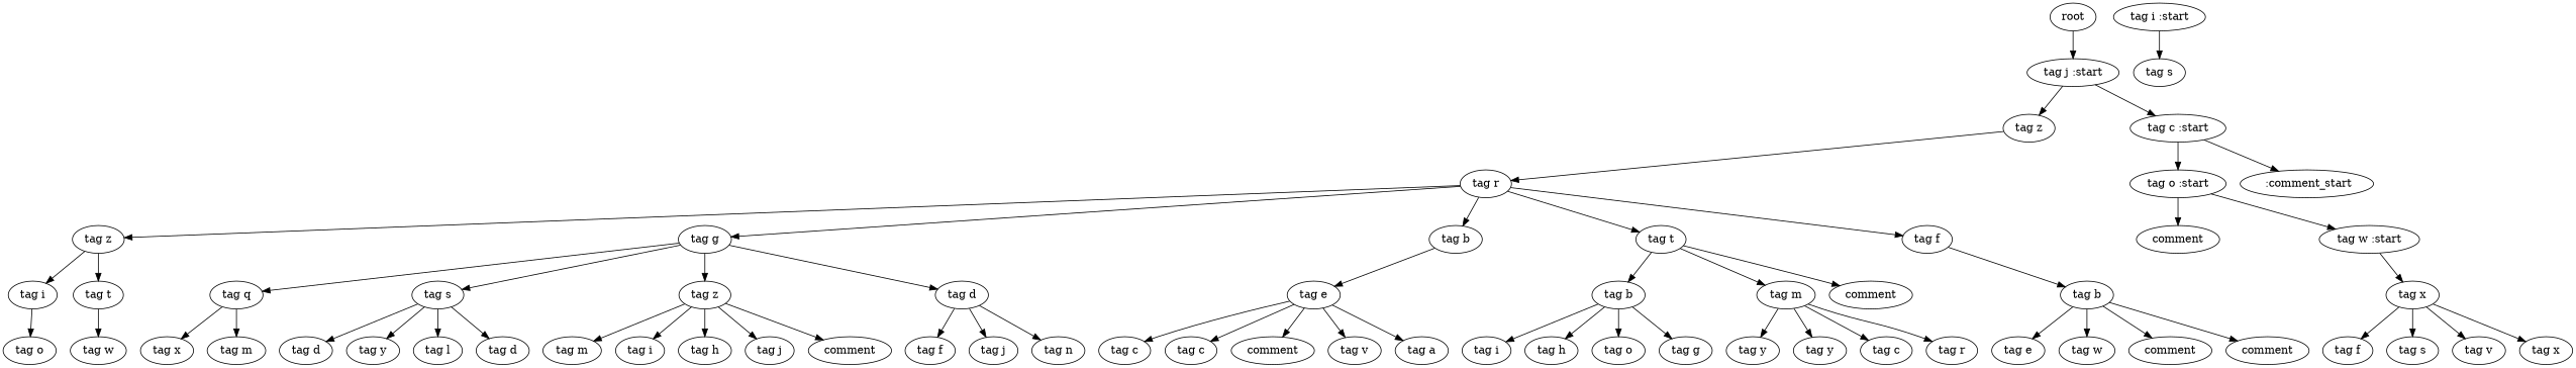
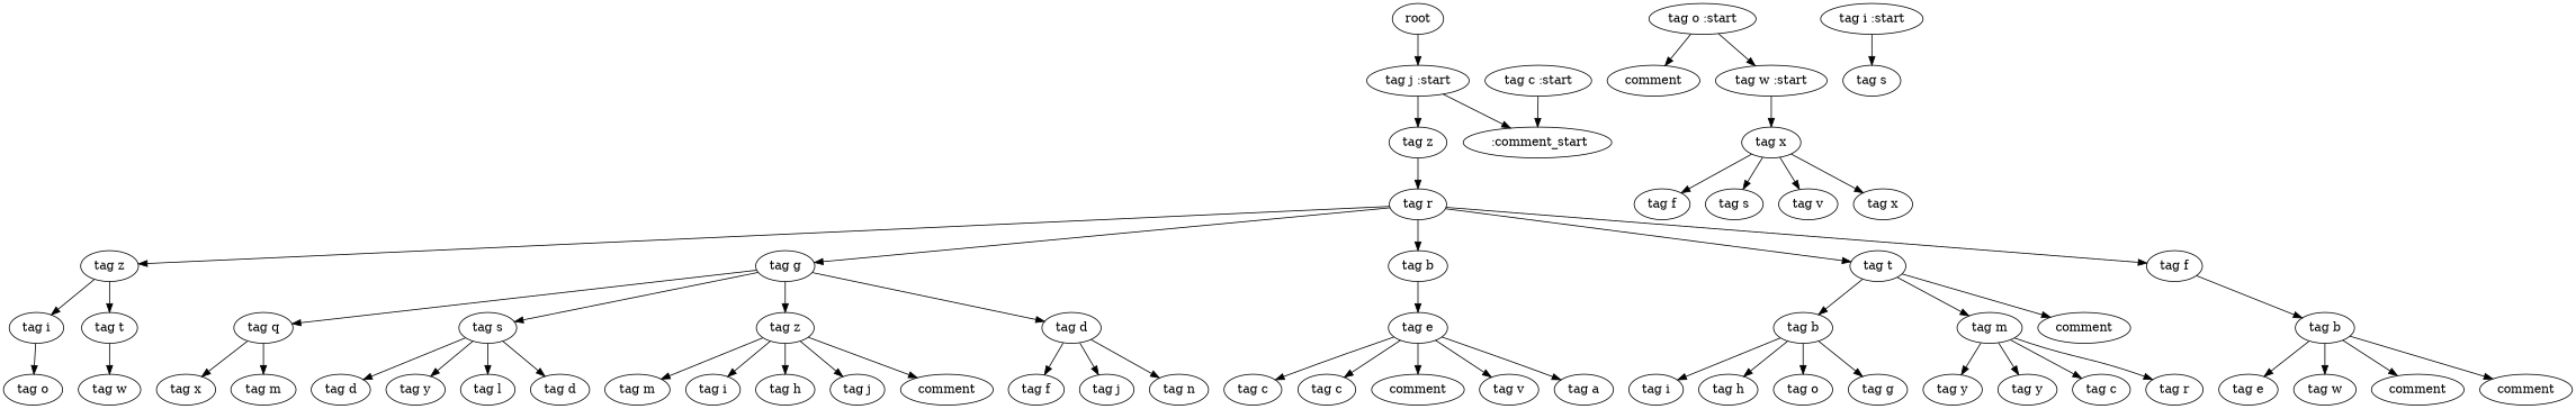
  digraph {
    n1 [label=root]
    n2 [label="tag j :start"]
    n3 [label="tag z"]
    n4 [label="tag c :start"]
    n5 [label="tag r"]
    n6 [label="tag o :start"]
    n7 [label=" :comment_start"]
    n8 [label="tag z"]
    n9 [label="tag g"]
    n10 [label="tag b"]
    n11 [label="tag t"]
    n12 [label="tag f"]
    n13 [label="tag i"]
    n14 [label="tag t"]
    n15 [label="tag q"]
    n16 [label="tag s"]
    n17 [label="tag z"]
    n18 [label="tag d"]
    n19 [label="tag e"]
    n20 [label="tag b"]
    n21 [label="tag m"]
    n22 [label=comment]
    n23 [label="tag b"]
    n24 [label="tag o"]
    n25 [label="tag w"]
    n26 [label="tag x"]
    n27 [label="tag m"]
    n28 [label="tag d"]
    n29 [label="tag y"]
    n30 [label="tag l"]
    n31 [label="tag d"]
    n32 [label="tag m"]
    n33 [label="tag i"]
    n34 [label="tag h"]
    n35 [label="tag j"]
    n36 [label=comment]
    n37 [label="tag f"]
    n38 [label="tag j"]
    n39 [label="tag n"]
    n40 [label="tag c"]
    n41 [label="tag c"]
    n42 [label=comment]
    n43 [label="tag v"]
    n44 [label="tag a"]
    n45 [label="tag i"]
    n46 [label="tag h"]
    n47 [label="tag o"]
    n48 [label="tag g"]
    n49 [label="tag y"]
    n50 [label="tag y"]
    n51 [label="tag c"]
    n52 [label="tag r"]
    n53 [label="tag e"]
    n54 [label="tag w"]
    n55 [label=comment]
    n56 [label=comment]
    n57 [label=comment]
    n58 [label="tag w :start"]
    n59 [label="tag x"]
    n60 [label="tag f"]
    n61 [label="tag s"]
    n62 [label="tag v"]
    n63 [label="tag x"]
    n64 [label="tag i :start"]
    n65 [label="tag s"]
    n1 -> n2
    n2 -> n3
-   n2 -> n4
+   n2 -> n7
    n3 -> n5
-   n4 -> n6
    n4 -> n7
    n5 -> n8
    n5 -> n9
    n5 -> n10
    n5 -> n11
    n5 -> n12
    n6 -> n57
    n6 -> n58
    n8 -> n13
    n8 -> n14
    n9 -> n15
    n9 -> n16
    n9 -> n17
    n9 -> n18
    n10 -> n19
    n11 -> n20
    n11 -> n21
    n11 -> n22
    n12 -> n23
    n13 -> n24
    n14 -> n25
    n15 -> n26
    n15 -> n27
    n16 -> n28
    n16 -> n29
    n16 -> n30
    n16 -> n31
    n17 -> n32
    n17 -> n33
    n17 -> n34
    n17 -> n35
    n17 -> n36
    n18 -> n37
    n18 -> n38
    n18 -> n39
    n19 -> n40
    n19 -> n41
    n19 -> n42
    n19 -> n43
    n19 -> n44
    n20 -> n45
    n20 -> n46
    n20 -> n47
    n20 -> n48
    n21 -> n49
    n21 -> n50
    n21 -> n51
    n21 -> n52
    n23 -> n53
    n23 -> n54
    n23 -> n55
    n23 -> n56
    n58 -> n59
    n59 -> n60
    n59 -> n61
    n59 -> n62
    n59 -> n63
    n64 -> n65
  }
